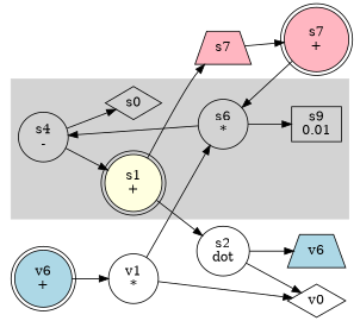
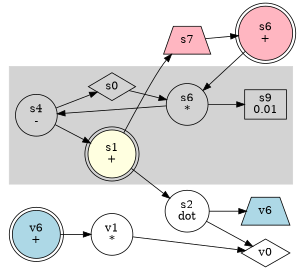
  digraph {
    rankdir=LR
    n1 [fillcolor=lightyellow label="s1\n+" shape=doublecircle style=filled]
    n2 [label="s9\n0.01" shape=box]
    n3 [label="s4\n-"]
    s0 [shape=diamond]
    n5 [label="s6\n*"]
    n6 [label="s2\ndot"]
    s7 [fillcolor=lightpink shape=trapezium style=filled]
    v6 [fillcolor=lightblue shape=trapezium style=filled]
    v0 [shape=diamond]
-   n10 [fillcolor=lightpink label="s7\n+" shape=doublecircle style=filled]
+   n10 [fillcolor=lightpink label="s6\n+" shape=doublecircle style=filled]
    n11 [label="v1\n*"]
    n12 [fillcolor=lightblue label="v6\n+" shape=doublecircle style=filled]
    subgraph cluster_1 {
      color=lightgrey
      style=filled
      n1
      n2
      n3
      s0
      n5
    }
    n1 -> n6
    n1 -> s7
    n3 -> n1
    n3 -> s0
    n5 -> n2
    n5 -> n3
    n6 -> v6
    n6 -> v0
    s7 -> n10
    n10 -> n5
-   n11 -> n5
+   s0 -> n5
    n11 -> v0
    n12 -> n11
  }
